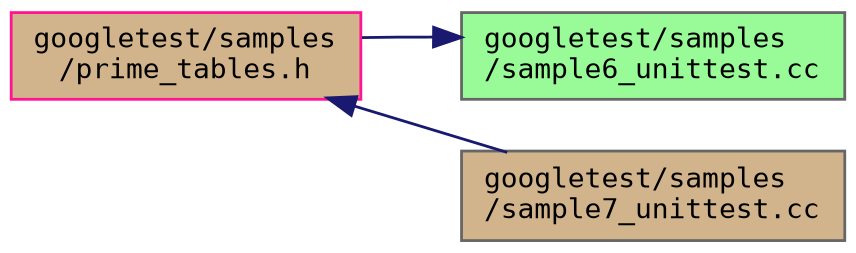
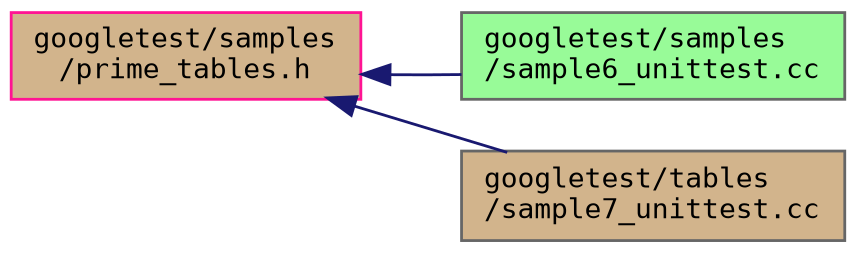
  digraph {
    fontname="DejaVu Sans Mono"
    rankdir=LR
    node [color=gray40 fillcolor=tan fontname="DejaVu Sans Mono" fontsize=10 shape=record style=filled]
    edge [color=midnightblue dir=back fontname="DejaVu Sans Mono" fontsize=10 labelfontname=Helvetica labelfontsize=10 style=solid]
    n1 [color=deeppink fontcolor=black height=0.2 label="googletest/samples\l/prime_tables.h" width=0.4]
    n2 [fillcolor=palegreen height=0.2 label="googletest/samples\l/sample6_unittest.cc" width=0.4]
-   n3 [height=0.2 label="googletest/samples\l/sample7_unittest.cc" width=0.4]
-   n2 -> n1
+   n3 [height=0.2 label="googletest/tables\l/sample7_unittest.cc" width=0.4]
+   n1 -> n2
    n1 -> n3
  }
